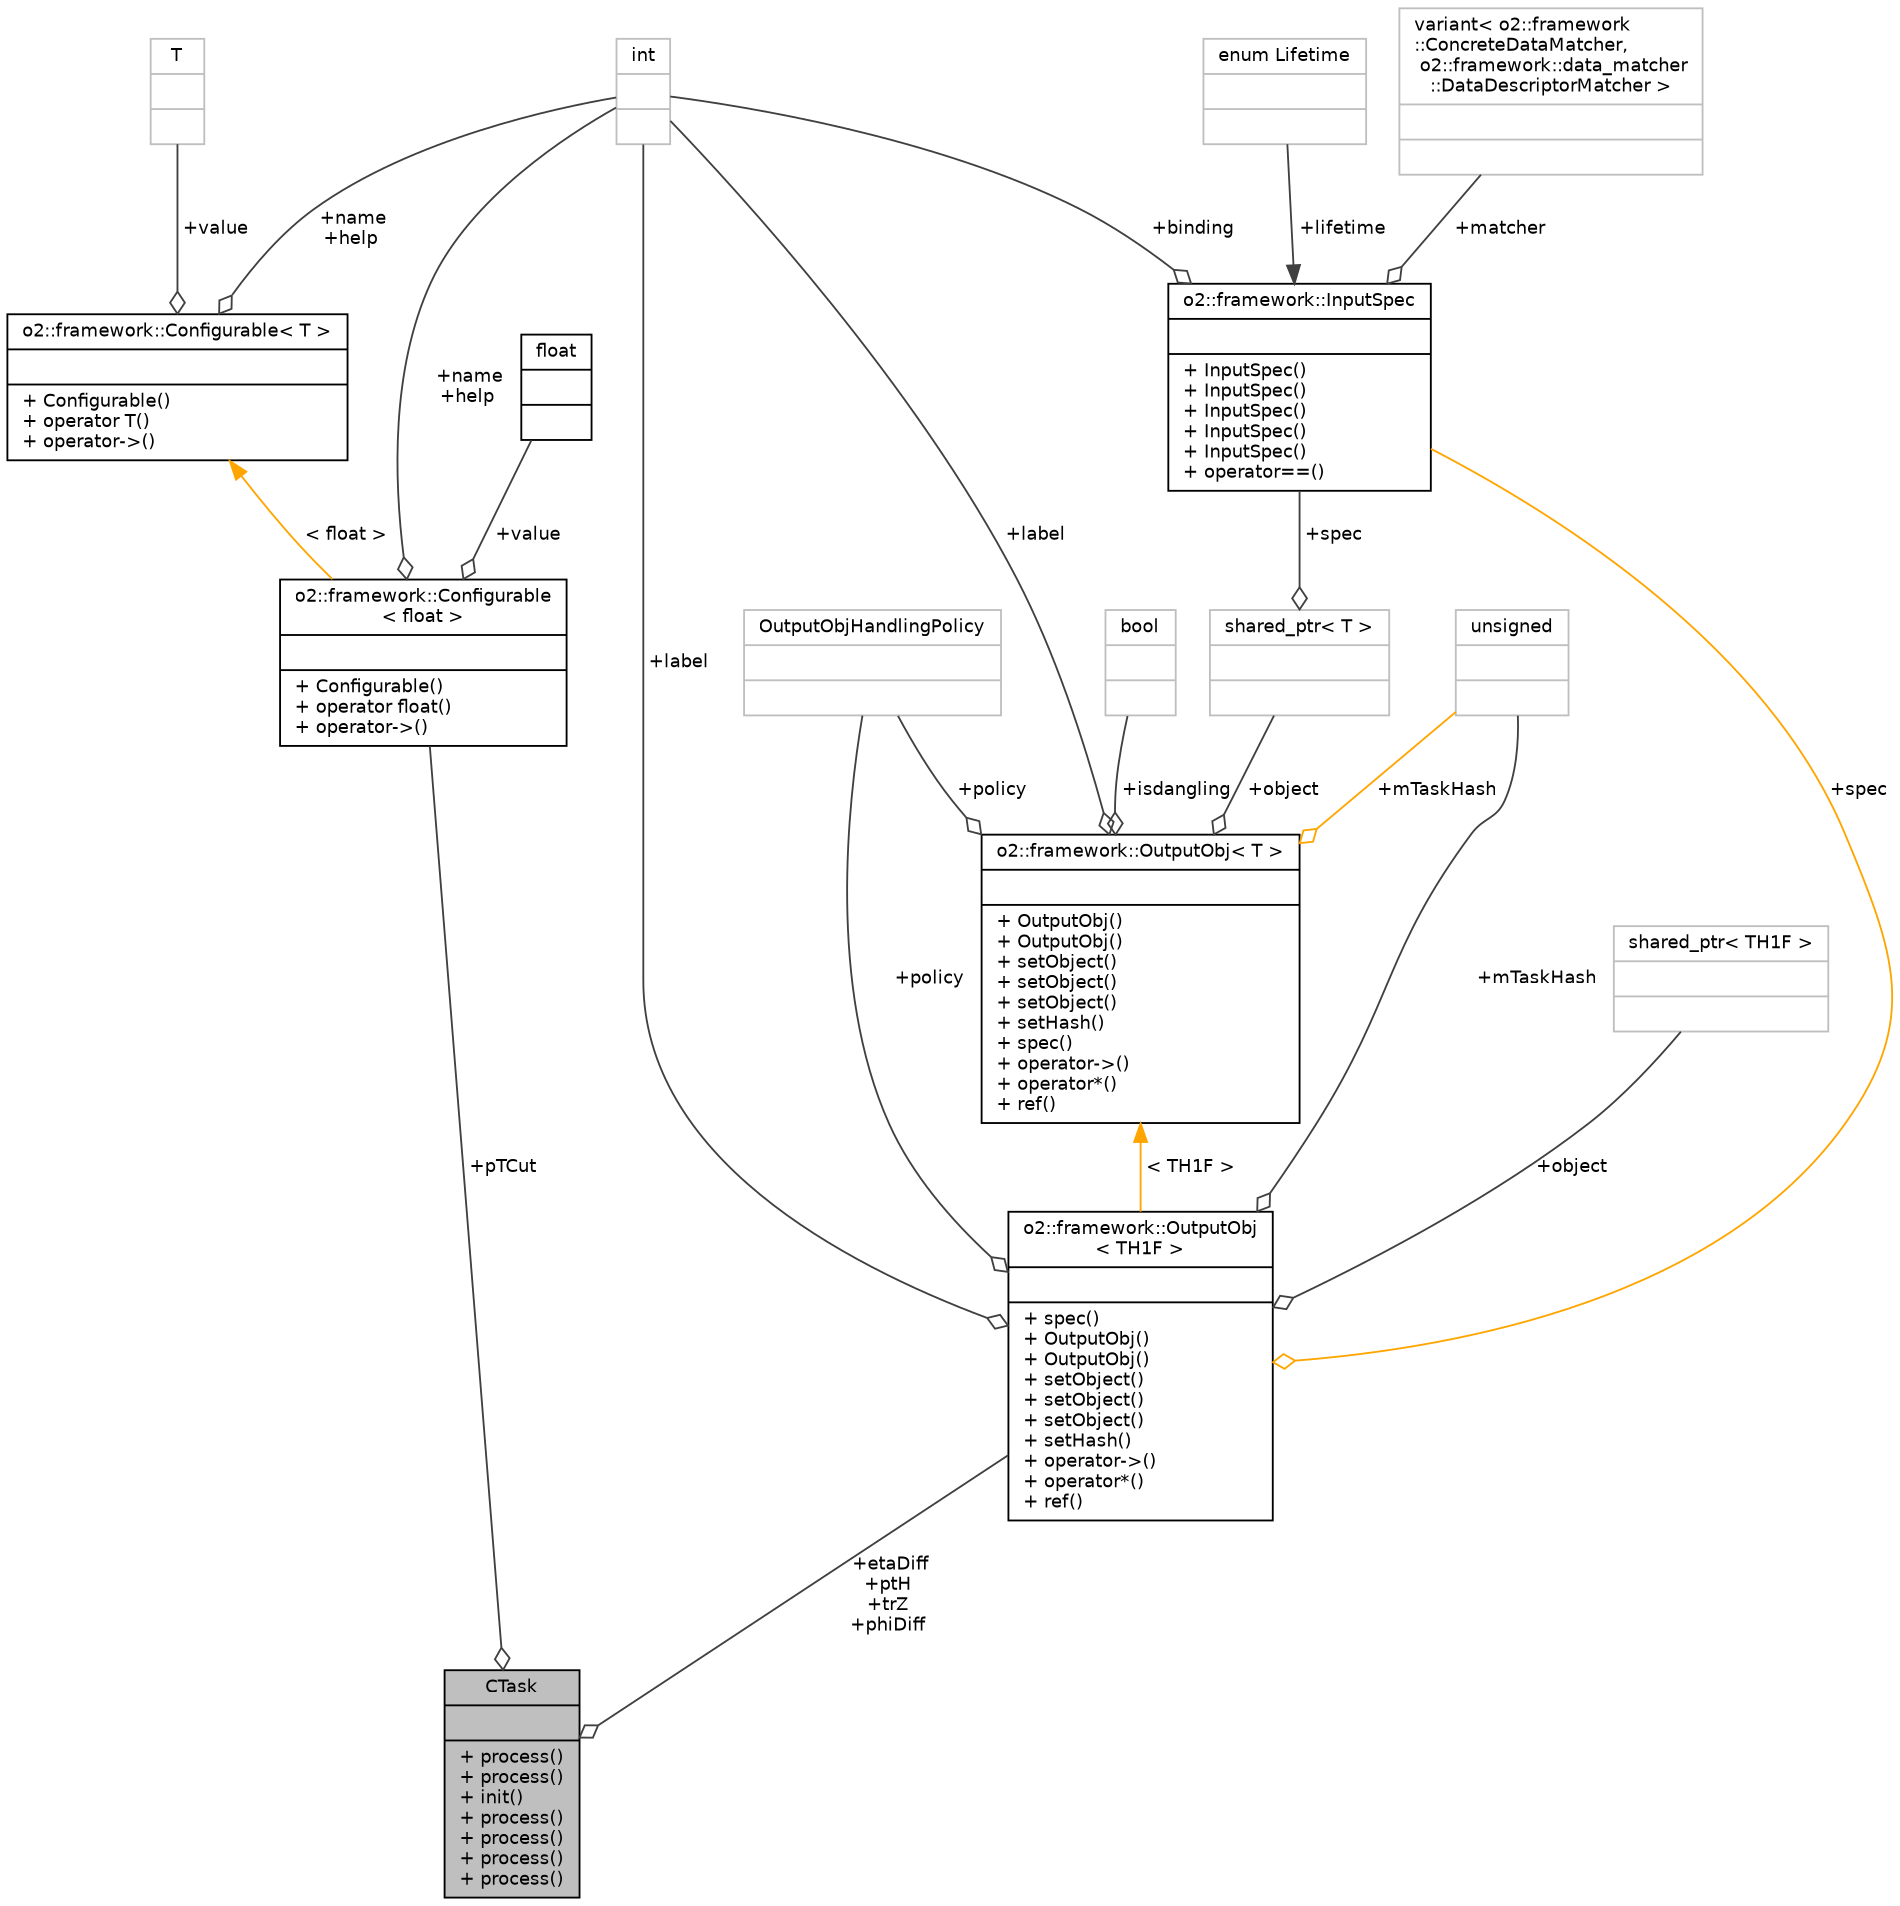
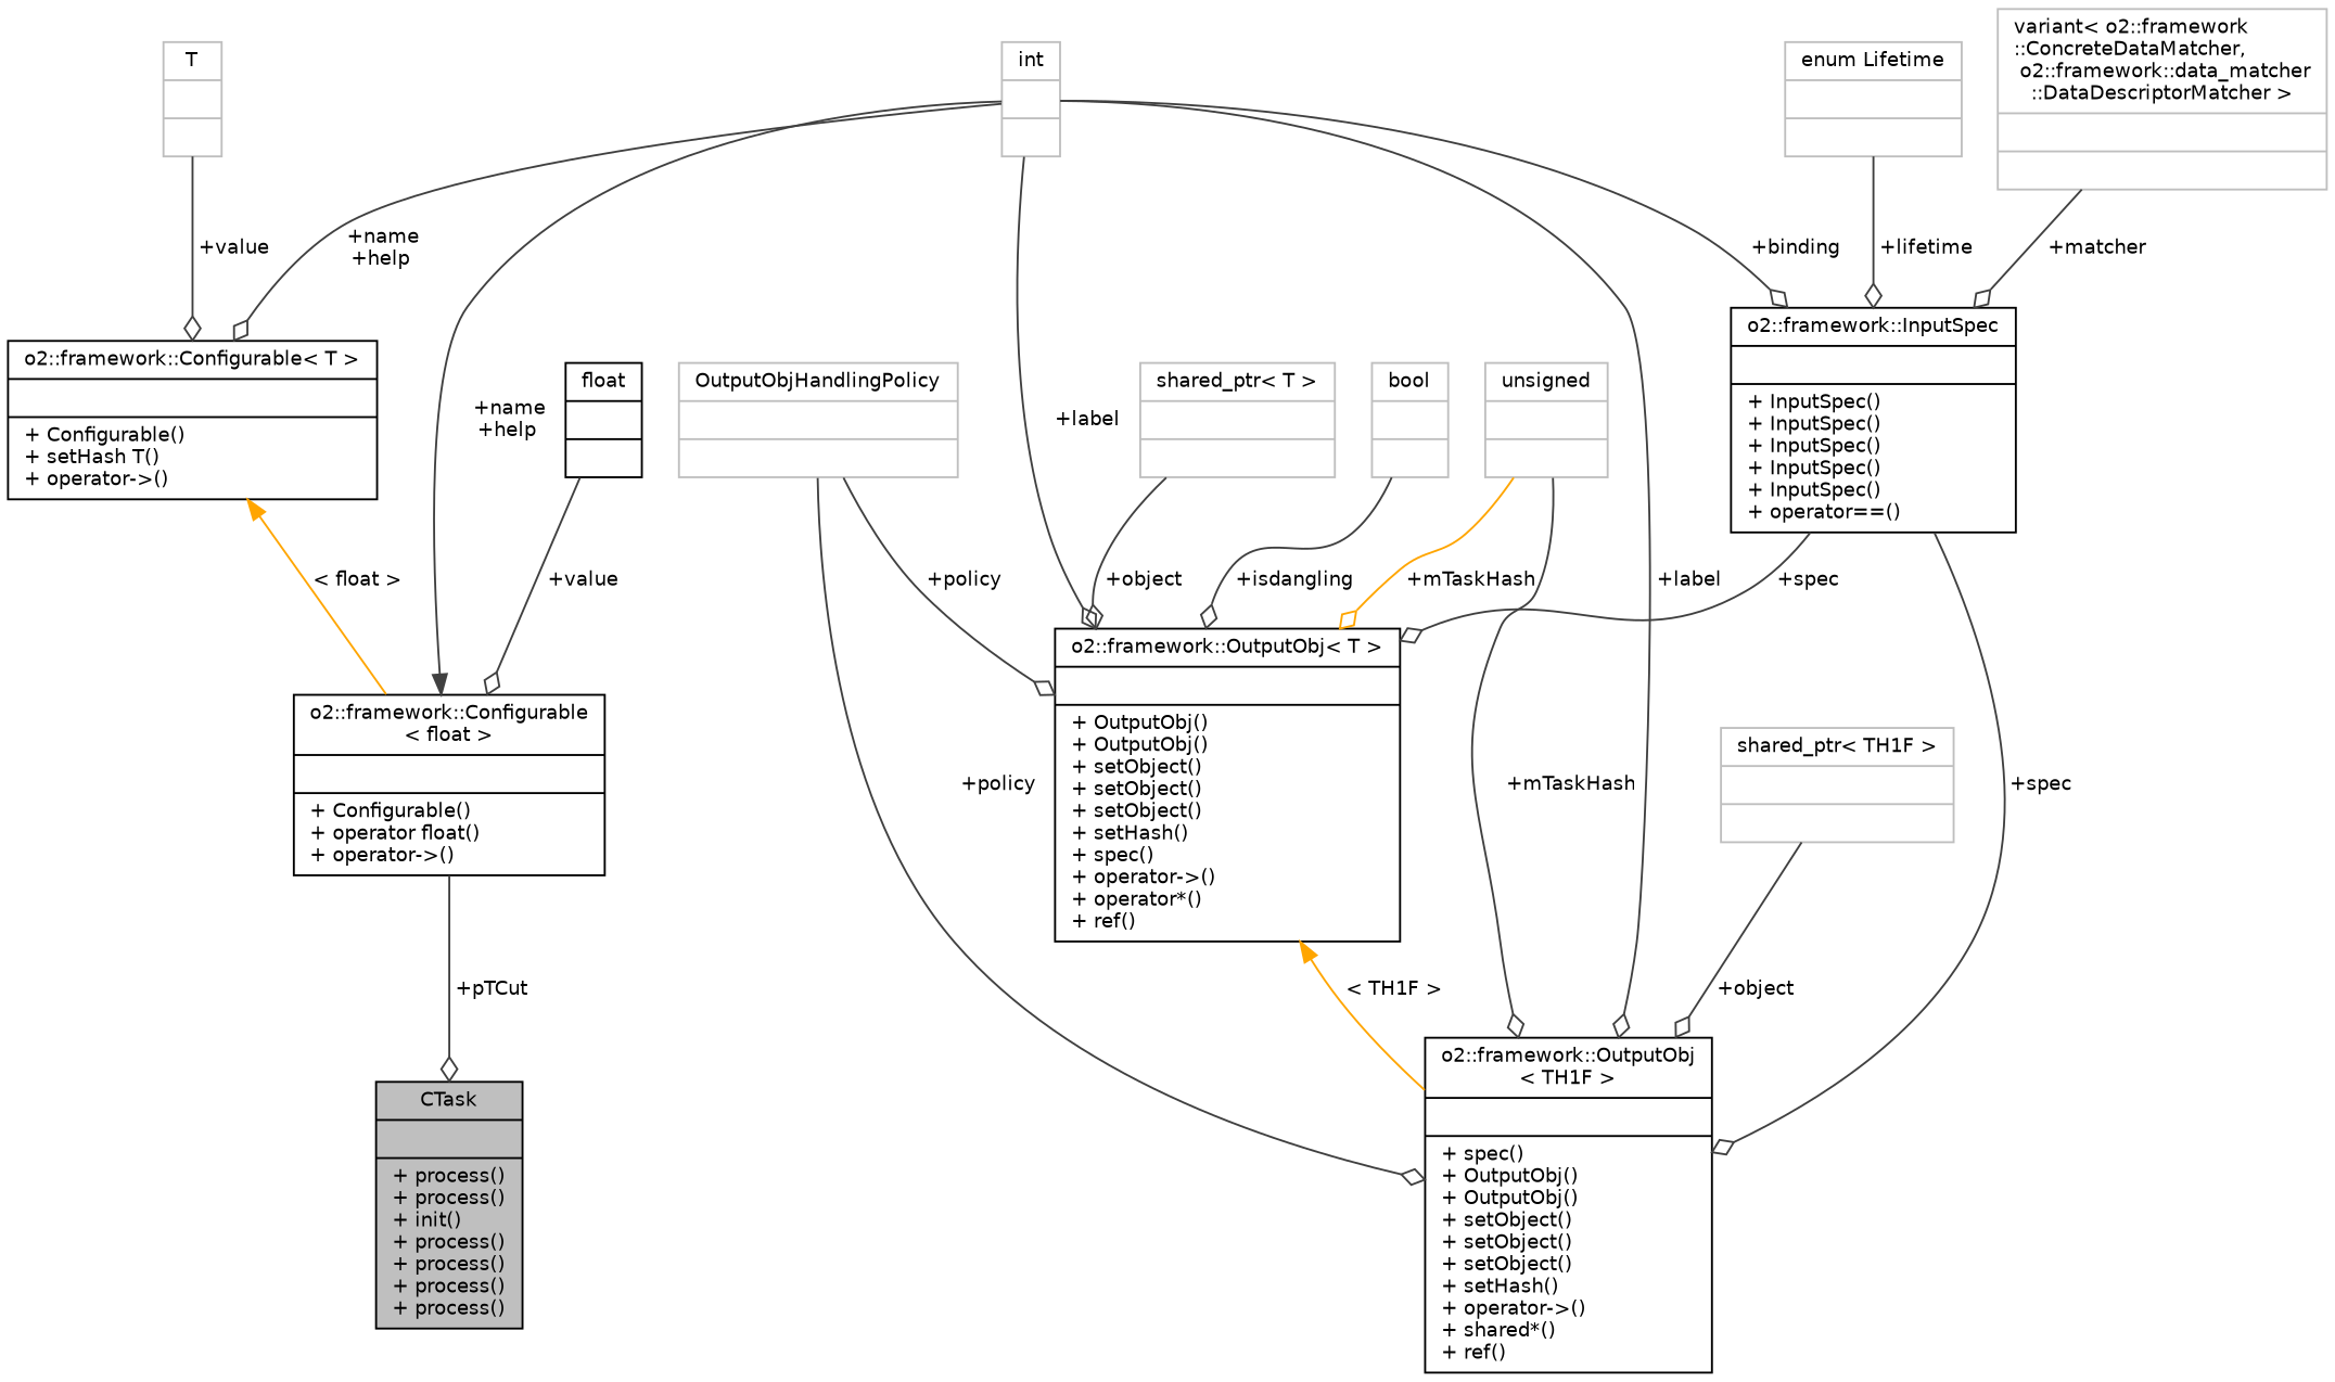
  digraph {
    node [color=grey75 fontname=Helvetica fontsize=10 shape=record]
    edge [arrowhead=odiamond color=grey25 fontname=Helvetica fontsize=10 labelfontname=Helvetica labelfontsize=10 style=solid]
    n1 [color=black fillcolor=grey75 fontcolor=black height=0.2 label="{CTask\n||+ process()\l+ process()\l+ init()\l+ process()\l+ process()\l+ process()\l+ process()\l}" style=filled width=0.4]
    n2 [color=black height=0.2 label="{o2::framework::Configurable\l\< float \>\n||+ Configurable()\l+ operator float()\l+ operator-\>()\l}" width=0.4]
    n3 [color=black height=0.2 label="{float\n||}" width=0.4]
    n4 [height=0.2 label="{int\n||}" width=0.4]
-   n5 [color=black height=0.2 label="{o2::framework::Configurable\< T \>\n||+ Configurable()\l+ operator T()\l+ operator-\>()\l}" width=0.4]
-   n6 [color=black height=0.2 label="{o2::framework::OutputObj\l\< TH1F \>\n||+ spec()\l+ OutputObj()\l+ OutputObj()\l+ setObject()\l+ setObject()\l+ setObject()\l+ setHash()\l+ operator-\>()\l+ operator*()\l+ ref()\l}" width=0.4]
+   n5 [color=black height=0.2 label="{o2::framework::Configurable\< T \>\n||+ Configurable()\l+ setHash T()\l+ operator-\>()\l}" width=0.4]
+   n6 [color=black height=0.2 label="{o2::framework::OutputObj\l\< TH1F \>\n||+ spec()\l+ OutputObj()\l+ OutputObj()\l+ setObject()\l+ setObject()\l+ setObject()\l+ setHash()\l+ operator-\>()\l+ shared*()\l+ ref()\l}" width=0.4]
    n7 [color=black height=0.2 label="{o2::framework::InputSpec\n||+ InputSpec()\l+ InputSpec()\l+ InputSpec()\l+ InputSpec()\l+ InputSpec()\l+ operator==()\l}" width=0.4]
    n8 [color=black height=0.2 label="{o2::framework::OutputObj\< T \>\n||+ OutputObj()\l+ OutputObj()\l+ setObject()\l+ setObject()\l+ setObject()\l+ setHash()\l+ spec()\l+ operator-\>()\l+ operator*()\l+ ref()\l}" width=0.4]
    n9 [height=0.2 label="{T\n||}" width=0.4]
    n10 [height=0.2 label="{OutputObjHandlingPolicy\n||}" width=0.4]
    n11 [height=0.2 label="{bool\n||}" width=0.4]
    n12 [height=0.2 label="{enum Lifetime\n||}" width=0.4]
    n13 [height=0.2 label="{variant\< o2::framework\l::ConcreteDataMatcher,\l o2::framework::data_matcher\l::DataDescriptorMatcher \>\n||}" width=0.4]
    n14 [height=0.2 label="{unsigned\n||}" width=0.4]
    n15 [height=0.2 label="{shared_ptr\< TH1F \>\n||}" width=0.4]
    n16 [height=0.2 label="{shared_ptr\< T \>\n||}" width=0.4]
    n2 -> n1 [label=" +pTCut"]
    n3 -> n2 [label=" +value"]
-   n4 -> n2 [label=" +name\n+help"]
+   n4 -> n2 [arrowhead=normal label=" +name\n+help"]
    n4 -> n5 [label=" +name\n+help"]
    n4 -> n6 [label=" +label"]
    n4 -> n7 [label=" +binding"]
    n4 -> n8 [label=" +label"]
    n5 -> n2 [color=orange dir=back label=" \< float \>" arrowhead=""]
-   n6 -> n1 [label=" +etaDiff\n+ptH\n+trZ\n+phiDiff"]
-   n7 -> n6 [color=orange label=" +spec"]
-   n7 -> n16 [label=" +spec"]
+   n7 -> n6 [label=" +spec"]
+   n7 -> n8 [label=" +spec"]
    n8 -> n6 [color=orange dir=back label=" \< TH1F \>" arrowhead=""]
    n9 -> n5 [label=" +value"]
    n10 -> n6 [label=" +policy"]
    n10 -> n8 [label=" +policy"]
    n11 -> n8 [label=" +isdangling"]
-   n12 -> n7 [arrowhead=normal label=" +lifetime"]
+   n12 -> n7 [label=" +lifetime"]
    n13 -> n7 [label=" +matcher"]
    n14 -> n6 [label=" +mTaskHash"]
    n14 -> n8 [color=orange label=" +mTaskHash"]
    n15 -> n6 [label=" +object"]
    n16 -> n8 [label=" +object"]
  }
